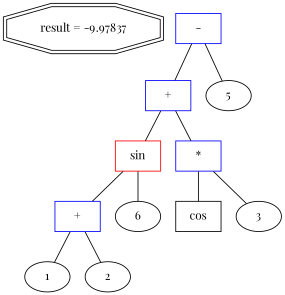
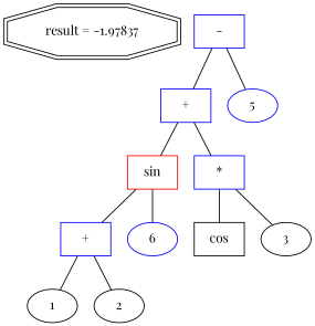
  graph {
    fontname="Playfair Display"
    node [fontname="Playfair Display" shape=box]
    edge [fontname="Playfair Display"]
-   n1 [label="result = -9.97837" shape=doubleoctagon]
+   n1 [label="result = -1.97837" shape=doubleoctagon]
    n2 [color=blue label="-"]
    n3 [color=blue label="+"]
-   n4 [label=5 shape=""]
+   n4 [label=5 color=blue shape=""]
    n5 [color=red label=sin]
    n6 [color=blue label="*"]
    n7 [color=blue label="+"]
-   n8 [label=6 shape=""]
+   n8 [label=6 color=blue shape=""]
    n9 [color=black label=cos]
    n10 [label=3 shape=""]
    n11 [label=1 shape=""]
    n12 [label=2 shape=""]
    n2 -- n3
    n2 -- n4
    n3 -- n5
    n3 -- n6
    n5 -- n7
    n5 -- n8
    n6 -- n9
    n6 -- n10
    n7 -- n11
    n7 -- n12
  }
